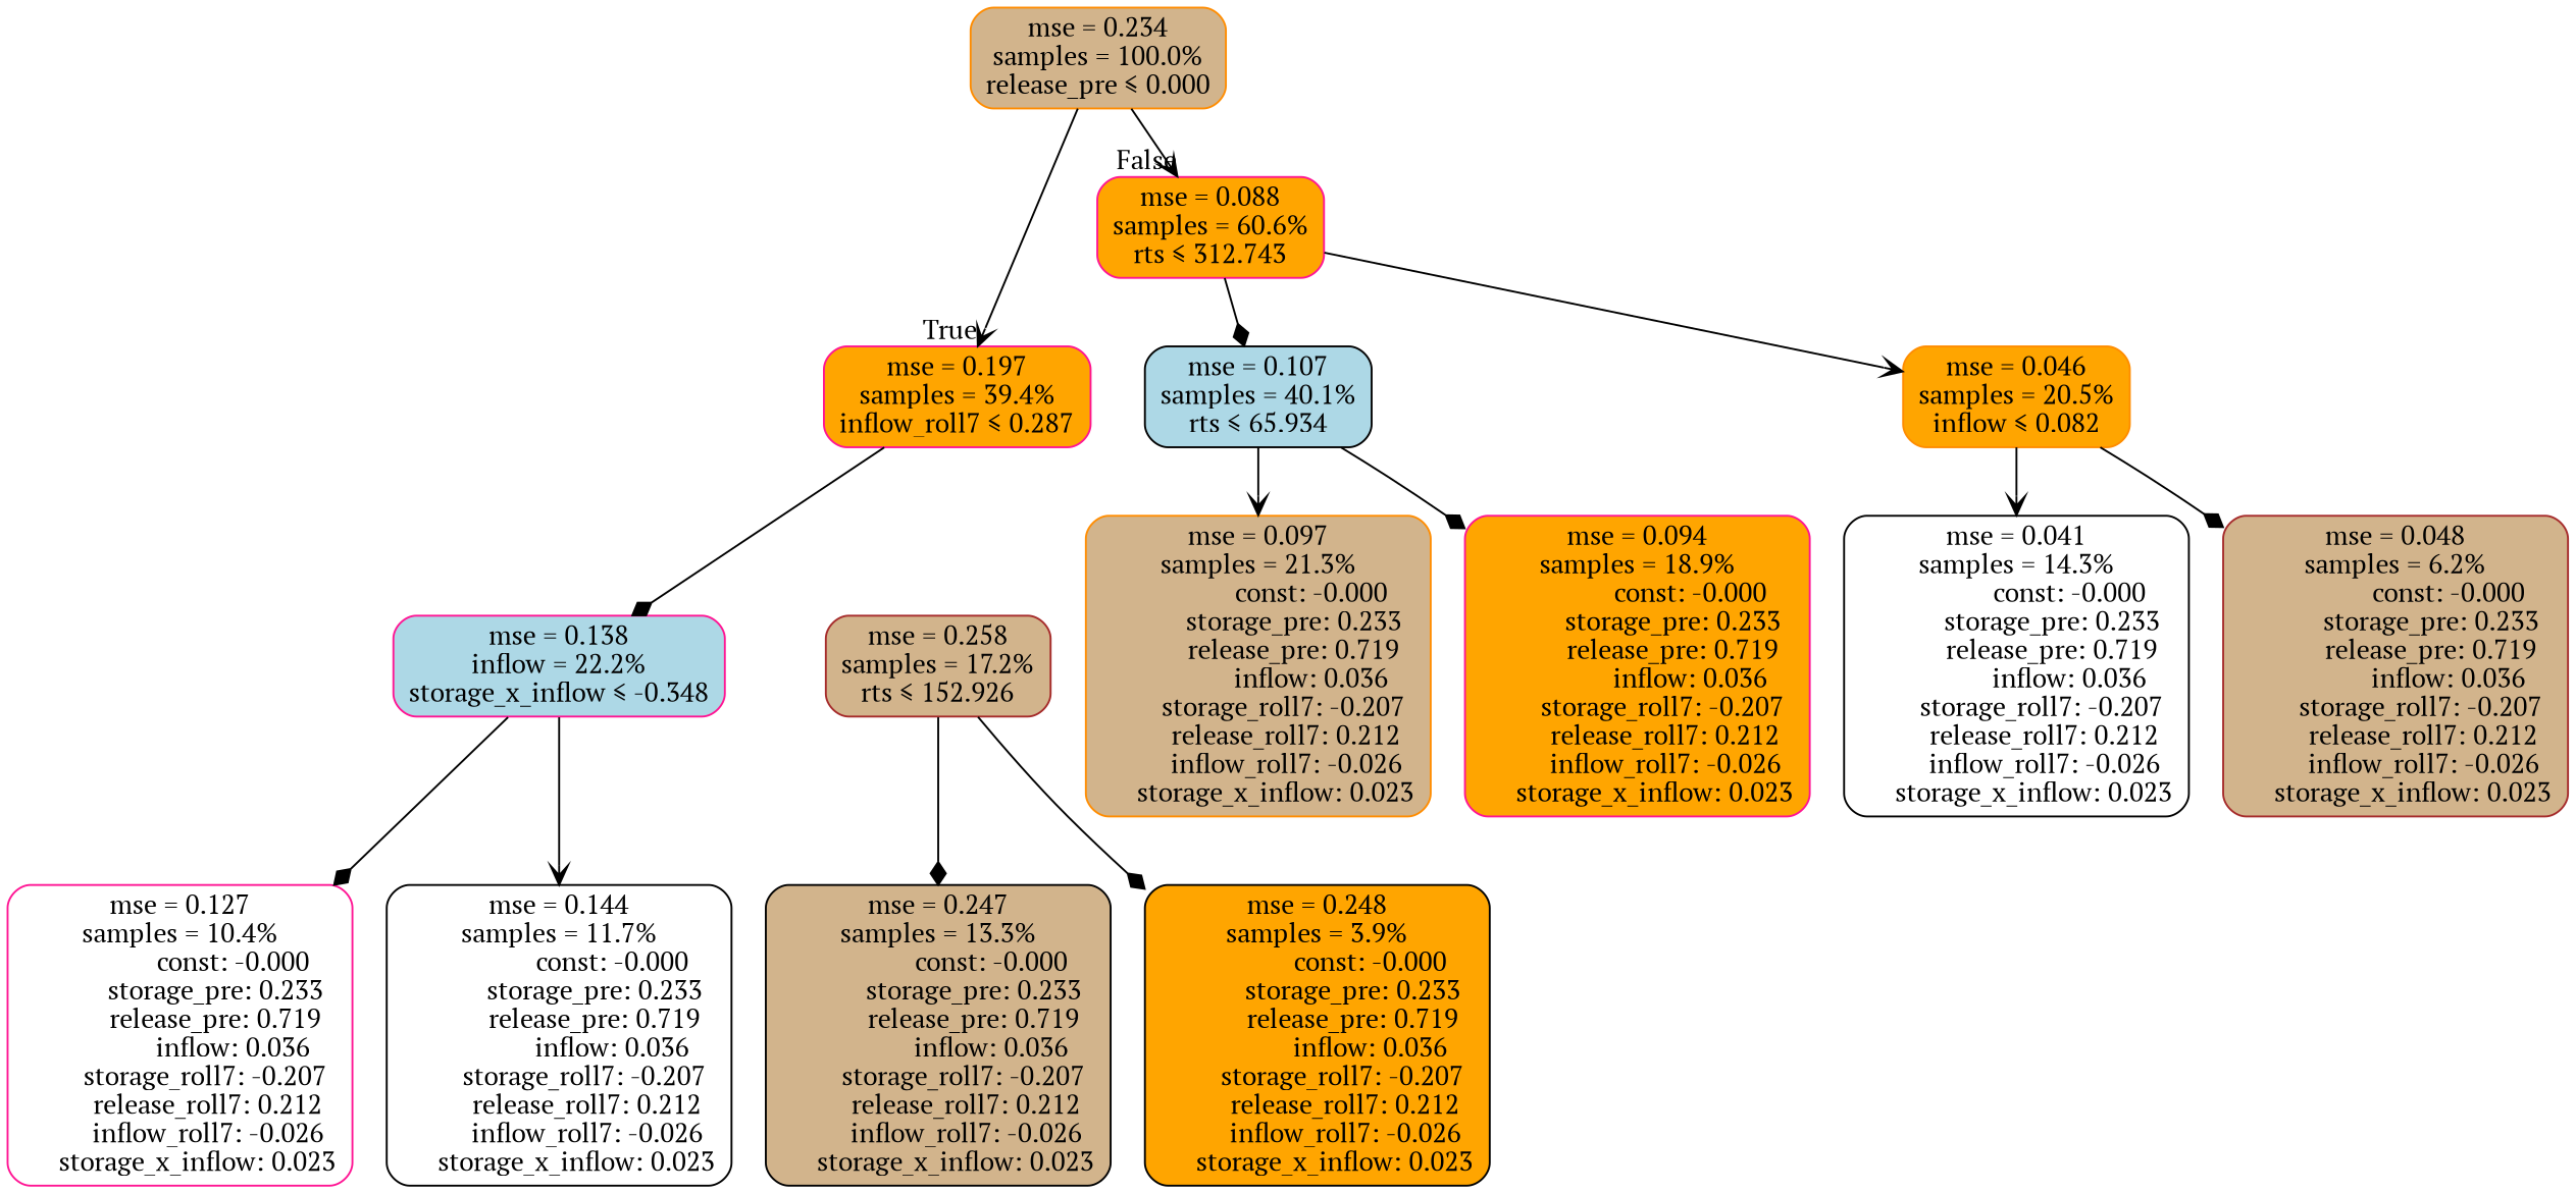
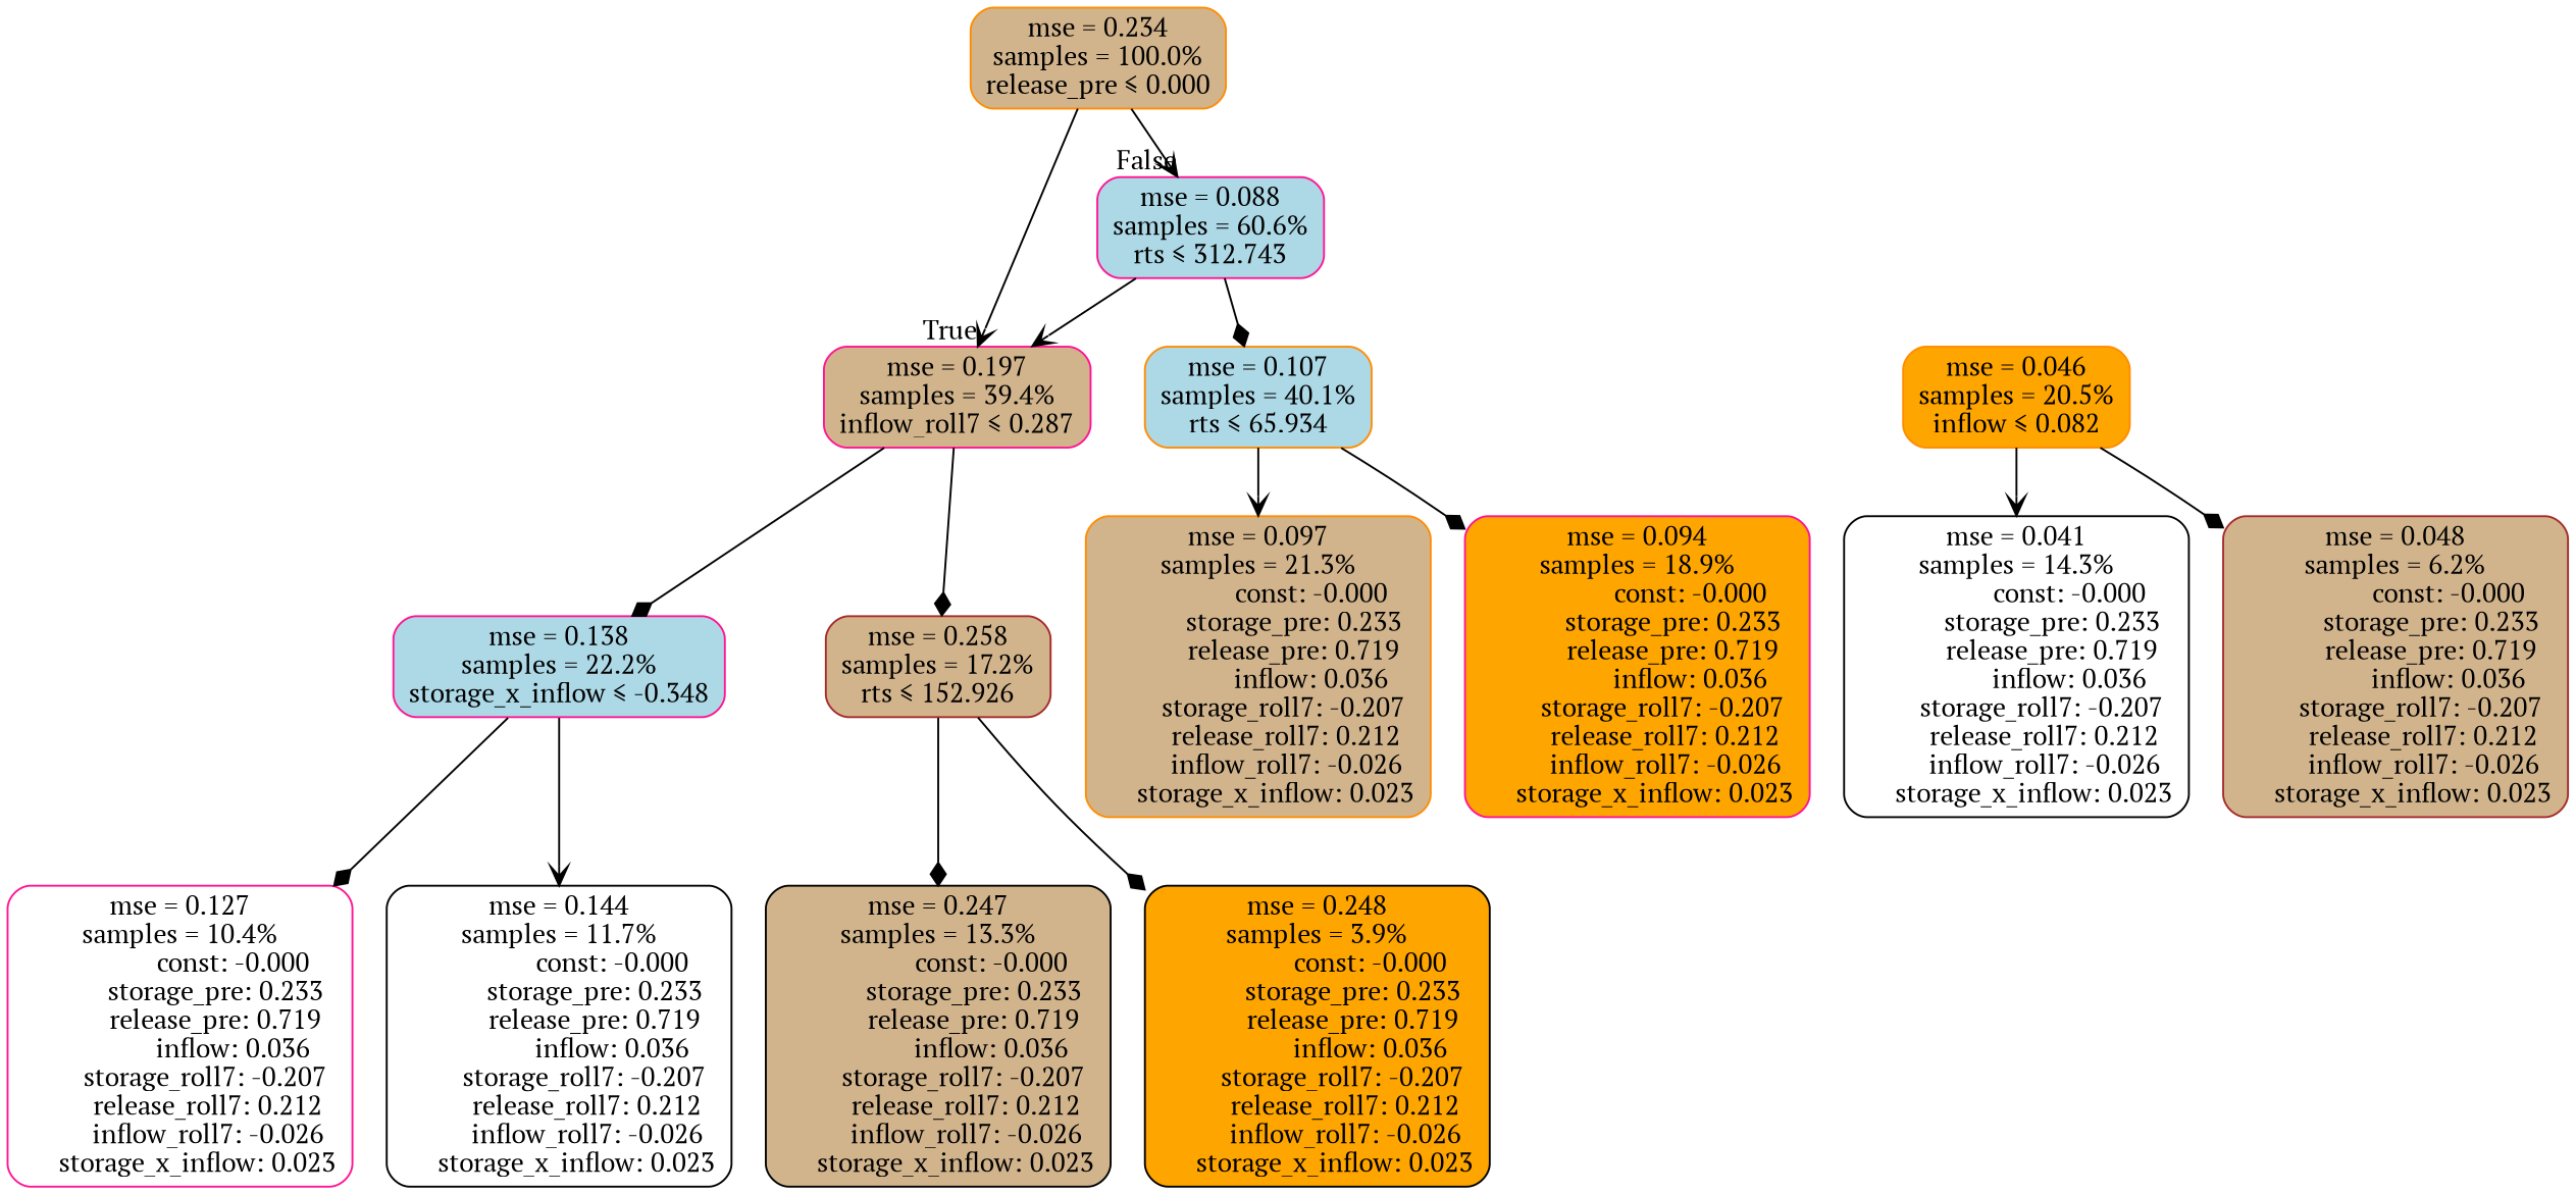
  digraph {
    fontname="PT Serif"
    node [color=deeppink fillcolor=tan fontname="PT Serif" shape=rectangle style="filled, rounded"]
    edge [arrowhead=diamond fontname="PT Serif"]
    n1 [color=darkorange label="mse = 0.234\nsamples = 100.0%\nrelease_pre &le; 0.000"]
-   n2 [fillcolor=orange label="mse = 0.088\nsamples = 60.6%\nrts &le; 312.743"]
-   n3 [fillcolor=orange label="mse = 0.197\nsamples = 39.4%\ninflow_roll7 &le; 0.287"]
-   n4 [color=black fillcolor=lightblue label="mse = 0.107\nsamples = 40.1%\nrts &le; 65.934"]
+   n2 [fillcolor=lightblue label="mse = 0.088\nsamples = 60.6%\nrts &le; 312.743"]
+   n3 [label="mse = 0.197\nsamples = 39.4%\ninflow_roll7 &le; 0.287"]
+   n4 [color=darkorange fillcolor=lightblue label="mse = 0.107\nsamples = 40.1%\nrts &le; 65.934"]
    n5 [color=darkorange fillcolor=orange label="mse = 0.046\nsamples = 20.5%\ninflow &le; 0.082"]
-   n6 [fillcolor=lightblue label="mse = 0.138\ninflow = 22.2%\nstorage_x_inflow &le; -0.348"]
+   n6 [fillcolor=lightblue label="mse = 0.138\nsamples = 22.2%\nstorage_x_inflow &le; -0.348"]
    n7 [color=brown label="mse = 0.258\nsamples = 17.2%\nrts &le; 152.926"]
    n8 [color=darkorange label="mse = 0.097\nsamples = 21.3%\n               const: -0.000\n          storage_pre: 0.233\n          release_pre: 0.719\n               inflow: 0.036\n       storage_roll7: -0.207\n        release_roll7: 0.212\n        inflow_roll7: -0.026\n     storage_x_inflow: 0.023"]
    n9 [fillcolor=orange label="mse = 0.094\nsamples = 18.9%\n               const: -0.000\n          storage_pre: 0.233\n          release_pre: 0.719\n               inflow: 0.036\n       storage_roll7: -0.207\n        release_roll7: 0.212\n        inflow_roll7: -0.026\n     storage_x_inflow: 0.023"]
    n10 [color=black fillcolor=white label="mse = 0.041\nsamples = 14.3%\n               const: -0.000\n          storage_pre: 0.233\n          release_pre: 0.719\n               inflow: 0.036\n       storage_roll7: -0.207\n        release_roll7: 0.212\n        inflow_roll7: -0.026\n     storage_x_inflow: 0.023"]
    n11 [color=brown label="mse = 0.048\nsamples = 6.2%\n               const: -0.000\n          storage_pre: 0.233\n          release_pre: 0.719\n               inflow: 0.036\n       storage_roll7: -0.207\n        release_roll7: 0.212\n        inflow_roll7: -0.026\n     storage_x_inflow: 0.023"]
    n12 [fillcolor=white label="mse = 0.127\nsamples = 10.4%\n               const: -0.000\n          storage_pre: 0.233\n          release_pre: 0.719\n               inflow: 0.036\n       storage_roll7: -0.207\n        release_roll7: 0.212\n        inflow_roll7: -0.026\n     storage_x_inflow: 0.023"]
    n13 [color=black fillcolor=white label="mse = 0.144\nsamples = 11.7%\n               const: -0.000\n          storage_pre: 0.233\n          release_pre: 0.719\n               inflow: 0.036\n       storage_roll7: -0.207\n        release_roll7: 0.212\n        inflow_roll7: -0.026\n     storage_x_inflow: 0.023"]
    n14 [color=black label="mse = 0.247\nsamples = 13.3%\n               const: -0.000\n          storage_pre: 0.233\n          release_pre: 0.719\n               inflow: 0.036\n       storage_roll7: -0.207\n        release_roll7: 0.212\n        inflow_roll7: -0.026\n     storage_x_inflow: 0.023"]
    n15 [color=black fillcolor=orange label="mse = 0.248\nsamples = 3.9%\n               const: -0.000\n          storage_pre: 0.233\n          release_pre: 0.719\n               inflow: 0.036\n       storage_roll7: -0.207\n        release_roll7: 0.212\n        inflow_roll7: -0.026\n     storage_x_inflow: 0.023"]
    n1 -> n2 [arrowhead=vee headlabel=False labelangle=45 labeldistance=2.5]
    n1 -> n3 [arrowhead=vee headlabel=True labelangle=-45 labeldistance=2.5]
    n2 -> n4
-   n2 -> n5 [arrowhead=vee]
+   n2 -> n3 [arrowhead=vee]
    n3 -> n6
+   n3 -> n7
    n4 -> n8 [arrowhead=vee]
    n4 -> n9
    n5 -> n10 [arrowhead=vee]
    n5 -> n11
    n6 -> n12
    n6 -> n13 [arrowhead=vee]
    n7 -> n14
    n7 -> n15
  }
